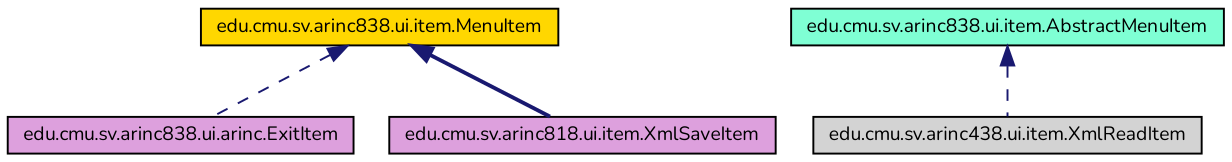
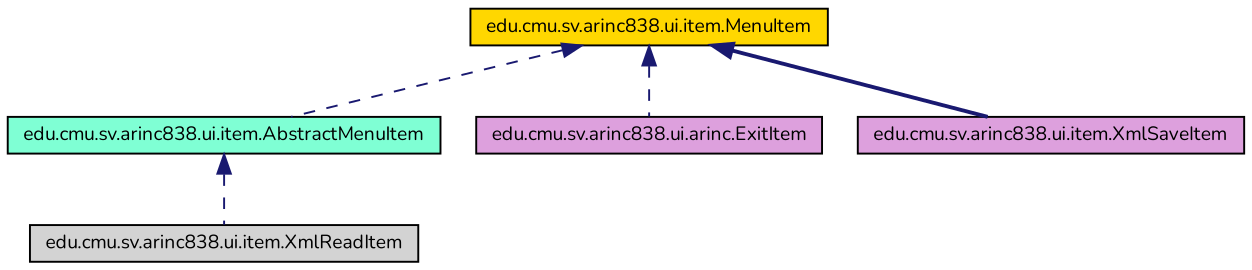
  digraph {
    fontname=Nunito
    node [color=black fillcolor=plum fontname=Nunito fontsize=10 shape=record style=filled]
    edge [color=midnightblue dir=back fontname=Nunito fontsize=10 labelfontname=Helvetica labelfontsize=10 style=dashed]
    n1 [fillcolor=gold fontcolor=black height=0.2 label="edu.cmu.sv.arinc838.ui.item.MenuItem" width=0.4]
    n2 [fillcolor=aquamarine height=0.2 label="edu.cmu.sv.arinc838.ui.item.AbstractMenuItem" width=0.4]
    n3 [height=0.2 label="edu.cmu.sv.arinc838.ui.arinc.ExitItem" width=0.4]
-   n4 [height=0.2 label="edu.cmu.sv.arinc818.ui.item.XmlSaveItem" width=0.4]
-   n5 [fillcolor=lightgrey height=0.2 label="edu.cmu.sv.arinc438.ui.item.XmlReadItem" width=0.4]
+   n4 [height=0.2 label="edu.cmu.sv.arinc838.ui.item.XmlSaveItem" width=0.4]
+   n5 [fillcolor=lightgrey height=0.2 label="edu.cmu.sv.arinc838.ui.item.XmlReadItem" width=0.4]
+   n1 -> n2
    n1 -> n3
    n1 -> n4 [style=bold]
    n2 -> n5
  }
